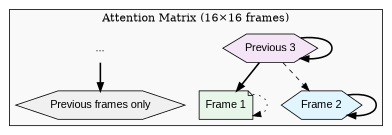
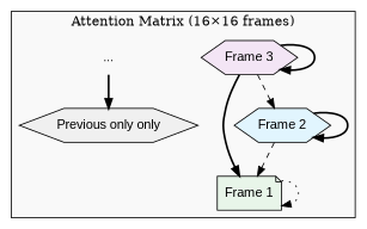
  digraph {
    rankdir=TD
    node [fontname=Arial shape=hexagon style=filled]
    edge [style=bold]
    n1 [fillcolor="#e8f5e9" label="Frame 1" shape=note]
    n2 [fillcolor="#e1f5fe" label="Frame 2"]
-   n3 [fillcolor="#f3e5f5" label="Previous 3"]
+   n3 [fillcolor="#f3e5f5" label="Frame 3"]
    n4 [fillcolor=none label="..." shape=none]
-   n5 [fillcolor="#f0f0f0" label="Previous frames only"]
+   n5 [fillcolor="#f0f0f0" label="Previous only only"]
    subgraph cluster_1 {
      fillcolor="#f9f9f9"
      label="Attention Matrix (16×16 frames)"
      style=filled
      n1
      n2
      n3
      n4
      n5
    }
    n1 -> n1 [style=dotted]
+   n2 -> n1 [style=dashed]
    n2 -> n2
    n3 -> n1
    n3 -> n2 [style=dashed]
    n3 -> n3
    n4 -> n5
  }
